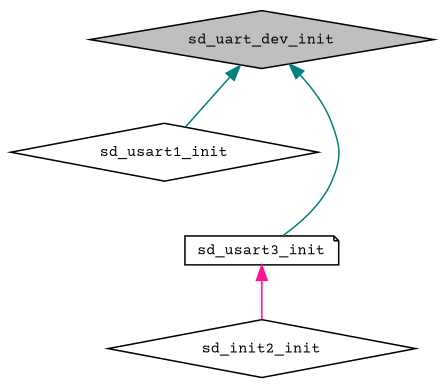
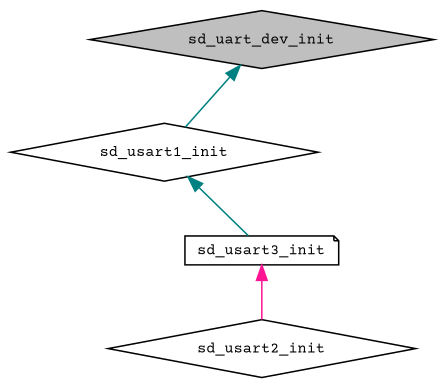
  digraph {
    fontname="Courier Prime"
    rankdir=TB
    node [color=black fillcolor=white fontname="Courier Prime" fontsize=10 shape=diamond style=filled]
    edge [color=teal dir=back fontname="Courier Prime" fontsize=10 labelfontname=Helvetica labelfontsize=10 style=solid]
    n1 [fillcolor=grey75 fontcolor=black height=0.2 label=sd_uart_dev_init width=0.4]
    n2 [height=0.2 label=sd_usart1_init width=0.4]
    n3 [height=0.2 label=sd_usart3_init shape=note width=0.4]
-   n4 [height=0.2 label=sd_init2_init width=0.4]
+   n4 [height=0.2 label=sd_usart2_init width=0.4]
    n1 -> n2
-   n1 -> n3
+   n2 -> n3
    n3 -> n4 [color=deeppink]
  }
